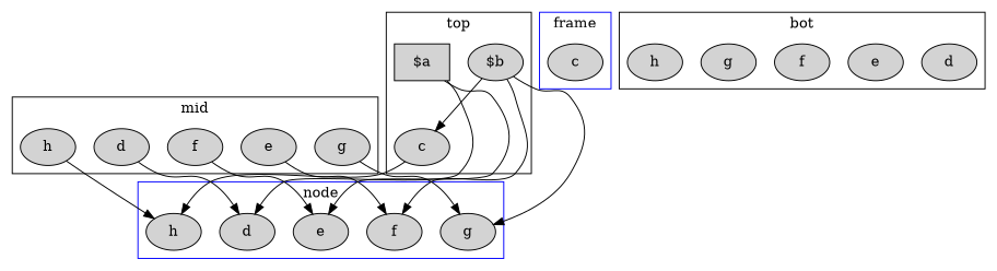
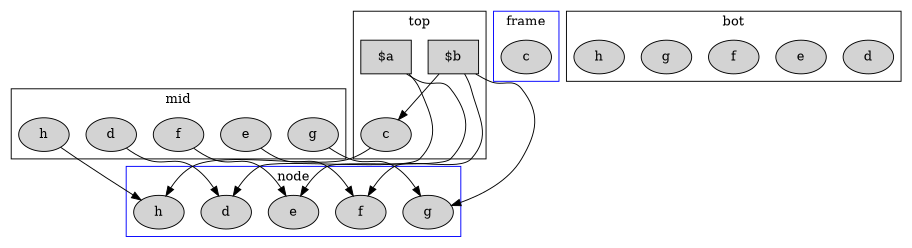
  digraph {
    node [style=filled]
    n1 [label=d]
    n2 [label=e]
    n3 [label=f]
    n4 [label=g]
    n5 [label=h]
    n6 [label=c]
    n7 [label=d]
    n8 [label=e]
    n9 [label=f]
    n10 [label=g]
    n11 [label=h]
    n12 [label=c]
    n13 [label="$a" shape=box]
-   n14 [label="$b" shape=ellipse]
+   n14 [label="$b" shape=box]
    n15 [label=d]
    n16 [label=e]
    n17 [label=f]
    n18 [label=g]
    n19 [label=h]
    subgraph cluster_1 {
      color=blue
      label="node"
      n1
      n2
      n3
      n4
      n5
    }
    subgraph cluster_2 {
      color=blue
      label=frame
      n6
    }
    subgraph cluster_3 {
      color=black
      label=mid
      n7
      n8
      n9
      n10
      n11
    }
    subgraph cluster_4 {
      color=black
      label=top
      n12
      n13
      n14
    }
    subgraph cluster_5 {
      color=black
      label=bot
      n15
      n16
      n17
      n18
      n19
    }
    n7 -> n1
    n8 -> n3
    n9 -> n2
    n10 -> n4
    n11 -> n5
    n12 -> n5
    n13 -> n1
    n13 -> n2
    n14 -> n3
    n14 -> n4
    n14 -> n12
  }
